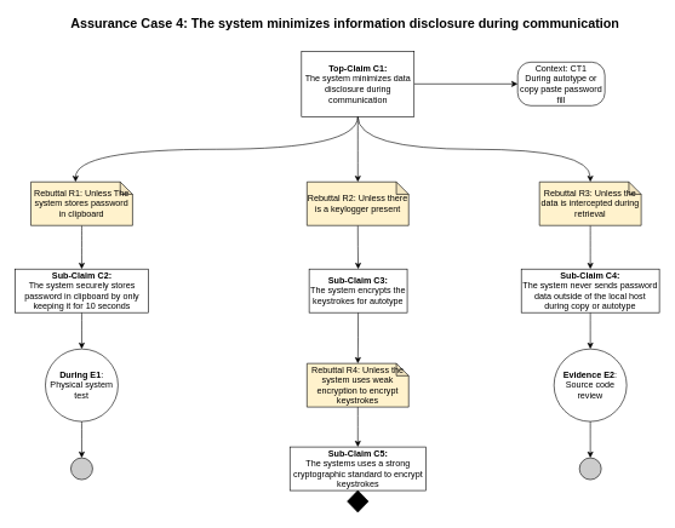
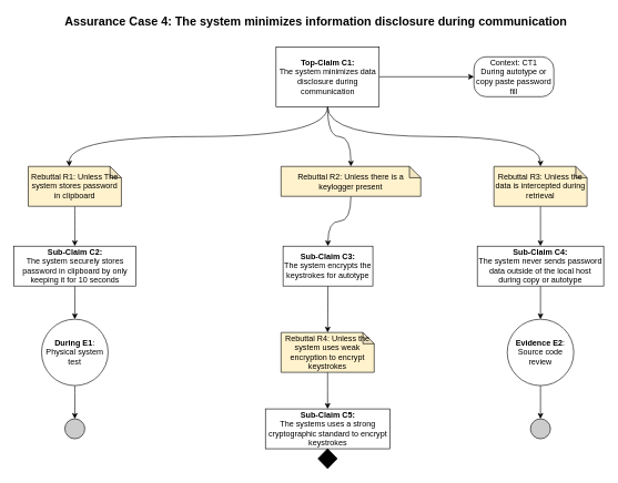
  <mxCell id="0" />
  <mxCell id="1" parent="0" />
  <mxCell id="2" value="&lt;h1 style=&quot;font-size: 18px;&quot;&gt;Assurance Case 4: &lt;span style=&quot;background-color: transparent;&quot;&gt;The system minimizes information disclosure during communication&lt;/span&gt;&lt;/h1&gt;" style="text;html=1;strokeColor=none;fillColor=none;spacing=5;spacingTop=-20;whiteSpace=wrap;overflow=hidden;rounded=0;" vertex="1" parent="1"><mxGeometry x="92" y="20" width="770" height="30" as="geometry" /></mxCell>
  <mxCell id="3" style="edgeStyle=orthogonalEdgeStyle;rounded=0;orthogonalLoop=1;jettySize=auto;html=1;exitX=1;exitY=0.5;exitDx=0;exitDy=0;entryX=0;entryY=0.5;entryDx=0;entryDy=0;fontSize=18;fontColor=#000000;" edge="1" parent="1" source="7" target="8"><mxGeometry relative="1" as="geometry" /></mxCell>
  <mxCell id="4" style="edgeStyle=orthogonalEdgeStyle;shape=connector;curved=1;rounded=1;orthogonalLoop=1;jettySize=auto;html=1;exitX=0.5;exitY=1;exitDx=0;exitDy=0;entryX=0;entryY=0;entryDx=61.5;entryDy=0;entryPerimeter=0;labelBackgroundColor=default;strokeColor=default;fontFamily=Helvetica;fontSize=18;fontColor=#000000;endArrow=classic;" edge="1" parent="1" source="7" target="12"><mxGeometry relative="1" as="geometry" /></mxCell>
  <mxCell id="5" style="edgeStyle=orthogonalEdgeStyle;shape=connector;curved=1;rounded=1;orthogonalLoop=1;jettySize=auto;html=1;exitX=0.5;exitY=1;exitDx=0;exitDy=0;entryX=0.5;entryY=0;entryDx=0;entryDy=0;entryPerimeter=0;labelBackgroundColor=default;strokeColor=default;fontFamily=Helvetica;fontSize=18;fontColor=#000000;endArrow=classic;" edge="1" parent="1" source="7" target="10"><mxGeometry relative="1" as="geometry" /></mxCell>
  <mxCell id="6" style="edgeStyle=orthogonalEdgeStyle;shape=connector;curved=1;rounded=1;orthogonalLoop=1;jettySize=auto;html=1;exitX=0.5;exitY=1;exitDx=0;exitDy=0;entryX=0.5;entryY=0;entryDx=0;entryDy=0;entryPerimeter=0;labelBackgroundColor=default;strokeColor=default;fontFamily=Helvetica;fontSize=18;fontColor=#000000;endArrow=classic;" edge="1" parent="1" source="7" target="19"><mxGeometry relative="1" as="geometry" /></mxCell>
  <mxCell id="7" value="&lt;div&gt;&lt;b&gt;Top-Claim C1:&lt;/b&gt;&lt;/div&gt;&lt;div&gt;The system minimizes data disclosure during communication&lt;b&gt; &lt;/b&gt;&lt;/div&gt;" style="rounded=0;whiteSpace=wrap;html=1;" vertex="1" parent="1"><mxGeometry x="414.5" y="70" width="155" height="90" as="geometry" /></mxCell>
  <mxCell id="8" value="&lt;div&gt;Context: CT1&lt;/div&gt;&lt;div&gt;During autotype or copy paste password fill&lt;/div&gt;" style="rounded=1;whiteSpace=wrap;html=1;arcSize=30;" vertex="1" parent="1"><mxGeometry x="712" y="85" width="120" height="60" as="geometry" /></mxCell>
  <mxCell id="9" style="edgeStyle=orthogonalEdgeStyle;shape=connector;curved=1;rounded=1;orthogonalLoop=1;jettySize=auto;html=1;exitX=0.5;exitY=1;exitDx=0;exitDy=0;exitPerimeter=0;entryX=0.5;entryY=0;entryDx=0;entryDy=0;labelBackgroundColor=default;strokeColor=default;fontFamily=Helvetica;fontSize=18;fontColor=#000000;endArrow=classic;" edge="1" parent="1" source="10" target="26"><mxGeometry relative="1" as="geometry" /></mxCell>
- <mxCell id="10" value="Rebuttal R2: Unless there is a keylogger present" style="shape=note;whiteSpace=wrap;html=1;backgroundOutline=1;darkOpacity=0.05;size=17;fillColor=#FFF2CC;" vertex="1" parent="1"><mxGeometry x="422" y="250" width="140" height="60" as="geometry" /></mxCell>
+ <mxCell id="10" value="Rebuttal R2: Unless there is a keylogger present" style="shape=note;whiteSpace=wrap;html=1;backgroundOutline=1;darkOpacity=0.05;size=17;fillColor=#FFF2CC;" vertex="1" parent="1"><mxGeometry x="422" y="250" width="210" height="45" as="geometry" /></mxCell>
  <mxCell id="11" style="edgeStyle=orthogonalEdgeStyle;shape=connector;curved=1;rounded=1;orthogonalLoop=1;jettySize=auto;html=1;exitX=0.5;exitY=1;exitDx=0;exitDy=0;exitPerimeter=0;labelBackgroundColor=default;strokeColor=default;fontFamily=Helvetica;fontSize=18;fontColor=#000000;endArrow=classic;" edge="1" parent="1" source="12" target="14"><mxGeometry relative="1" as="geometry" /></mxCell>
  <mxCell id="12" value="Rebuttal R1: Unless The system stores password in clipboard" style="shape=note;whiteSpace=wrap;html=1;backgroundOutline=1;darkOpacity=0.05;size=17;fillColor=#FFF2CC;" vertex="1" parent="1"><mxGeometry x="42" y="250" width="140" height="60" as="geometry" /></mxCell>
  <mxCell id="13" style="edgeStyle=orthogonalEdgeStyle;shape=connector;curved=1;rounded=1;orthogonalLoop=1;jettySize=auto;html=1;exitX=0.5;exitY=1;exitDx=0;exitDy=0;entryX=0.5;entryY=0;entryDx=0;entryDy=0;labelBackgroundColor=default;strokeColor=default;fontFamily=Helvetica;fontSize=18;fontColor=#000000;endArrow=classic;" edge="1" parent="1" source="14" target="16"><mxGeometry relative="1" as="geometry" /></mxCell>
  <mxCell id="14" value="&lt;div&gt;&lt;b&gt;Sub-Claim C2:&lt;/b&gt;&lt;/div&gt;&lt;div&gt;The system securely stores password in clipboard by only keeping it for 10 seconds&lt;br&gt;&lt;/div&gt;" style="rounded=0;whiteSpace=wrap;html=1;" vertex="1" parent="1"><mxGeometry x="20.5" y="370" width="183" height="60" as="geometry" /></mxCell>
  <mxCell id="15" style="edgeStyle=orthogonalEdgeStyle;shape=connector;curved=1;rounded=1;orthogonalLoop=1;jettySize=auto;html=1;exitX=0.5;exitY=1;exitDx=0;exitDy=0;labelBackgroundColor=default;strokeColor=default;fontFamily=Helvetica;fontSize=18;fontColor=#000000;endArrow=classic;" edge="1" parent="1" source="16" target="17"><mxGeometry relative="1" as="geometry" /></mxCell>
  <mxCell id="16" value="&lt;div&gt;&lt;b&gt;During E1&lt;/b&gt;:&lt;/div&gt;&lt;div&gt;Physical system test&lt;br&gt;&lt;/div&gt;" style="ellipse;whiteSpace=wrap;html=1;aspect=fixed;fillColor=#ffffff;rounded=0;" vertex="1" parent="1"><mxGeometry x="62" y="480" width="100" height="100" as="geometry" /></mxCell>
  <mxCell id="17" value="" style="ellipse;whiteSpace=wrap;html=1;aspect=fixed;fillColor=#CCCCCC;" vertex="1" parent="1"><mxGeometry x="97" y="630" width="30" height="30" as="geometry" /></mxCell>
  <mxCell id="18" style="edgeStyle=orthogonalEdgeStyle;shape=connector;curved=1;rounded=1;orthogonalLoop=1;jettySize=auto;html=1;exitX=0.5;exitY=1;exitDx=0;exitDy=0;exitPerimeter=0;entryX=0.5;entryY=0;entryDx=0;entryDy=0;labelBackgroundColor=default;strokeColor=default;fontFamily=Helvetica;fontSize=18;fontColor=#000000;endArrow=classic;" edge="1" parent="1" source="19" target="21"><mxGeometry relative="1" as="geometry" /></mxCell>
  <mxCell id="19" value="Rebuttal R3: Unless the data is intercepted during retrieval" style="shape=note;whiteSpace=wrap;html=1;backgroundOutline=1;darkOpacity=0.05;size=17;fillColor=#FFF2CC;" vertex="1" parent="1"><mxGeometry x="742" y="250" width="140" height="60" as="geometry" /></mxCell>
  <mxCell id="20" style="edgeStyle=orthogonalEdgeStyle;shape=connector;curved=1;rounded=1;orthogonalLoop=1;jettySize=auto;html=1;exitX=0.5;exitY=1;exitDx=0;exitDy=0;entryX=0.5;entryY=0;entryDx=0;entryDy=0;labelBackgroundColor=default;strokeColor=default;fontFamily=Helvetica;fontSize=18;fontColor=#000000;endArrow=classic;" edge="1" parent="1" source="21" target="23"><mxGeometry relative="1" as="geometry" /></mxCell>
  <mxCell id="21" value="&lt;div&gt;&lt;b&gt;Sub-Claim C4:&lt;/b&gt;&lt;/div&gt;&lt;div&gt;The system never sends password data outside of the local host during copy or autotype&lt;br&gt;&lt;/div&gt;" style="rounded=0;whiteSpace=wrap;html=1;" vertex="1" parent="1"><mxGeometry x="717" y="370" width="190" height="60" as="geometry" /></mxCell>
  <mxCell id="22" style="edgeStyle=orthogonalEdgeStyle;shape=connector;curved=1;rounded=1;orthogonalLoop=1;jettySize=auto;html=1;exitX=0.5;exitY=1;exitDx=0;exitDy=0;entryX=0.5;entryY=0;entryDx=0;entryDy=0;labelBackgroundColor=default;strokeColor=default;fontFamily=Helvetica;fontSize=18;fontColor=#000000;endArrow=classic;" edge="1" parent="1" source="23" target="24"><mxGeometry relative="1" as="geometry" /></mxCell>
  <mxCell id="23" value="&lt;div&gt;&lt;b&gt;Evidence E2&lt;/b&gt;:&lt;/div&gt;&lt;div&gt;Source code review&lt;br&gt;&lt;/div&gt;" style="ellipse;whiteSpace=wrap;html=1;aspect=fixed;fillColor=#ffffff;rounded=0;" vertex="1" parent="1"><mxGeometry x="762" y="480" width="100" height="100" as="geometry" /></mxCell>
  <mxCell id="24" value="" style="ellipse;whiteSpace=wrap;html=1;aspect=fixed;fillColor=#CCCCCC;" vertex="1" parent="1"><mxGeometry x="797" y="630" width="30" height="30" as="geometry" /></mxCell>
  <mxCell id="25" style="edgeStyle=orthogonalEdgeStyle;shape=connector;curved=1;rounded=1;orthogonalLoop=1;jettySize=auto;html=1;exitX=0.5;exitY=1;exitDx=0;exitDy=0;entryX=0.5;entryY=0;entryDx=0;entryDy=0;entryPerimeter=0;labelBackgroundColor=default;strokeColor=default;fontFamily=Helvetica;fontSize=18;fontColor=#000000;endArrow=classic;" edge="1" parent="1" source="26" target="28"><mxGeometry relative="1" as="geometry" /></mxCell>
  <mxCell id="26" value="&lt;div&gt;&lt;b&gt;Sub-Claim C3:&lt;/b&gt;&lt;/div&gt;&lt;div&gt;The system encrypts the keystrokes for autotype&lt;br&gt;&lt;/div&gt;" style="rounded=0;whiteSpace=wrap;html=1;" vertex="1" parent="1"><mxGeometry x="425" y="370" width="135" height="60" as="geometry" /></mxCell>
  <mxCell id="27" style="edgeStyle=orthogonalEdgeStyle;shape=connector;curved=1;rounded=1;orthogonalLoop=1;jettySize=auto;html=1;exitX=0.5;exitY=1;exitDx=0;exitDy=0;exitPerimeter=0;entryX=0.5;entryY=0;entryDx=0;entryDy=0;labelBackgroundColor=default;strokeColor=default;fontFamily=Helvetica;fontSize=18;fontColor=#000000;endArrow=classic;" edge="1" parent="1" source="28" target="29"><mxGeometry relative="1" as="geometry" /></mxCell>
  <mxCell id="28" value="Rebuttal R4: Unless the system uses weak encryption to encrypt keystrokes " style="shape=note;whiteSpace=wrap;html=1;backgroundOutline=1;darkOpacity=0.05;size=17;fillColor=#FFF2CC;" vertex="1" parent="1"><mxGeometry x="422" y="500" width="140" height="60" as="geometry" /></mxCell>
  <mxCell id="29" value="&lt;div&gt;&lt;b&gt;Sub-Claim C5: &lt;br&gt;&lt;/b&gt;&lt;/div&gt;&lt;div&gt;The systems uses a strong cryptographic standard to encrypt keystrokes&lt;br&gt;&lt;/div&gt;" style="rounded=0;whiteSpace=wrap;html=1;" vertex="1" parent="1"><mxGeometry x="398.5" y="615" width="187" height="60" as="geometry" /></mxCell>
  <mxCell id="30" value="" style="rhombus;whiteSpace=wrap;html=1;labelBackgroundColor=none;fontFamily=Helvetica;fontSize=18;fontColor=#000000;fillColor=#000000;" vertex="1" parent="1"><mxGeometry x="477.5" y="675" width="29" height="30" as="geometry" /></mxCell>
